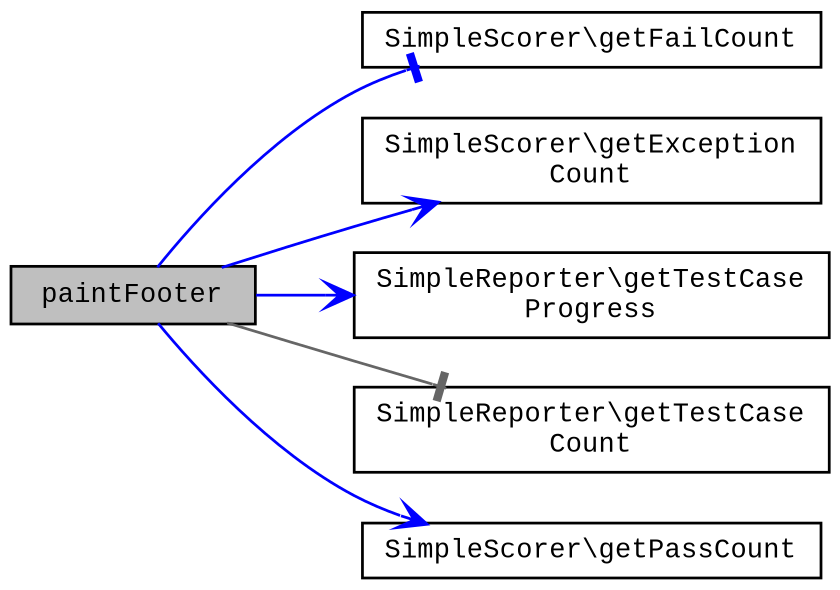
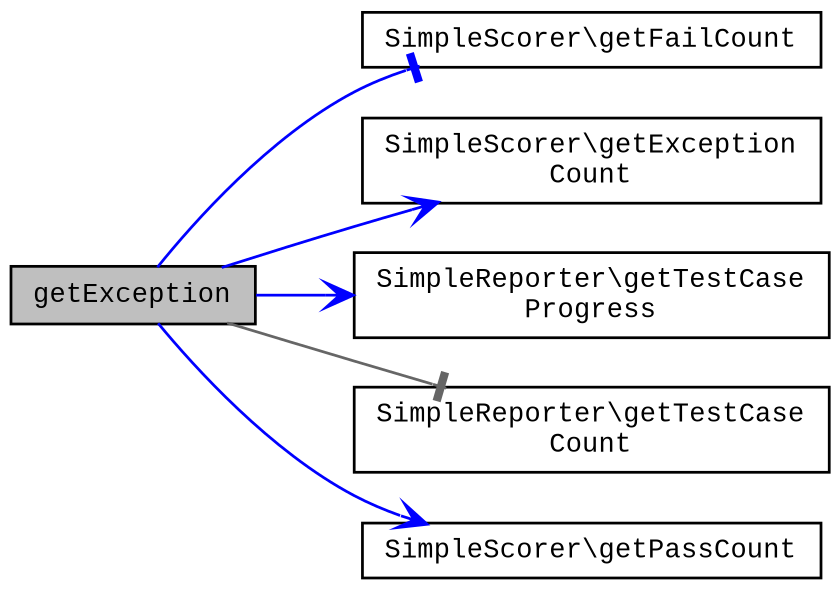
  digraph {
    rankdir=LR
    fontname="Liberation Mono"
    node [color=black fillcolor=white fontname="Liberation Mono" fontsize=10 shape=record style=filled]
    edge [color=blue fontname="Liberation Mono" fontsize=10 labelfontname=Helvetica labelfontsize=10 style=solid arrowhead=vee]
-   n1 [fillcolor=grey75 fontcolor=black height=0.2 label=paintFooter width=0.4]
+   n1 [fillcolor=grey75 fontcolor=black height=0.2 label=getException width=0.4]
    n2 [height=0.2 label="SimpleScorer\\getFailCount" width=0.4]
    n3 [height=0.2 label="SimpleScorer\\getException\lCount" width=0.4]
    n4 [height=0.2 label="SimpleReporter\\getTestCase\lProgress" width=0.4]
    n5 [height=0.2 label="SimpleReporter\\getTestCase\lCount" width=0.4]
    n6 [height=0.2 label="SimpleScorer\\getPassCount" width=0.4]
    n1 -> n2 [arrowhead=tee]
    n1 -> n3
    n1 -> n4
    n1 -> n5 [color=gray40 arrowhead=tee]
    n1 -> n6
  }
